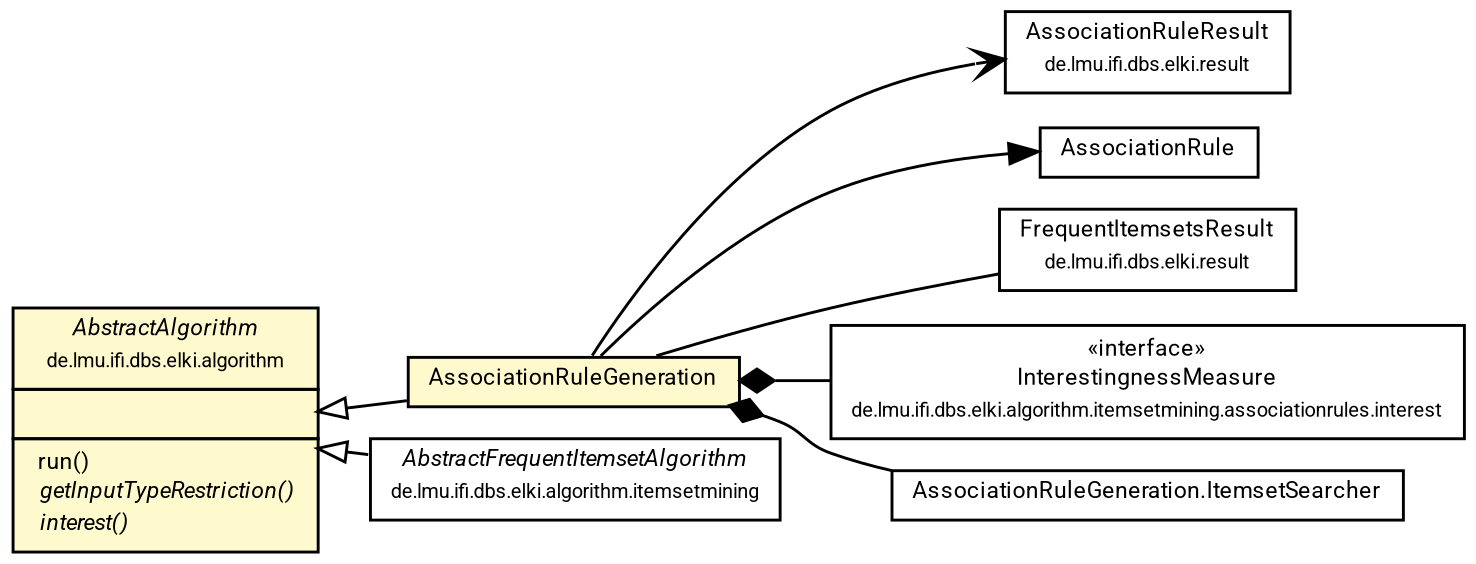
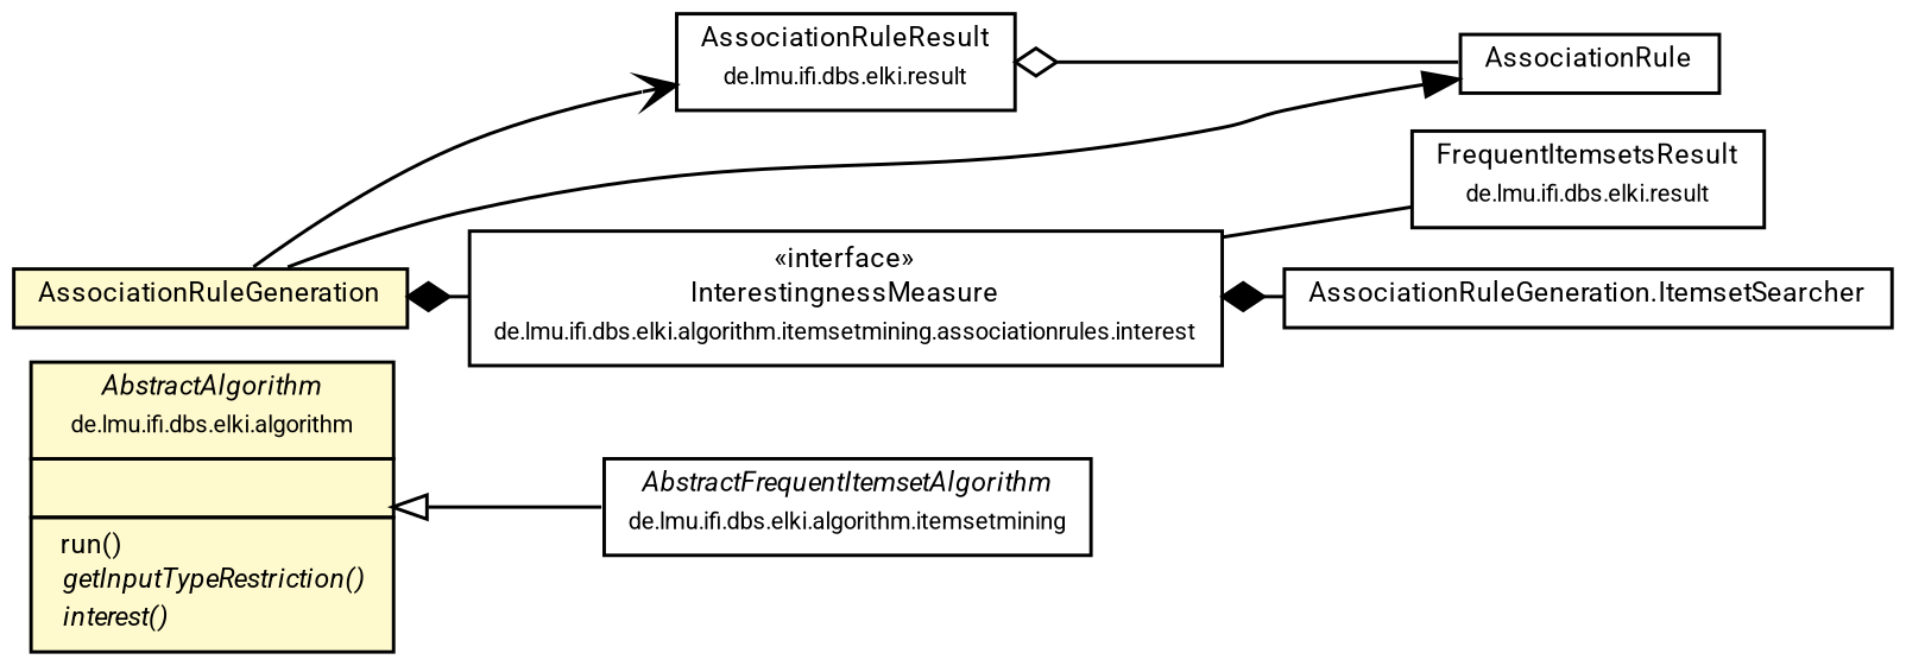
  digraph {
    fontname=Roboto
    nodesep=0.15
    rankdir=LR
    ranksep=0.25
    node [fontcolor=black fontname=Roboto fontsize=8 margin=0 shape=plaintext]
    edge [color=black dir=back fontname=Roboto fontsize=7 labelfontname=Roboto labelfontsize=7 weight=10 arrowhead=none]
    n1 [height=0 label=<<table title="de.lmu.ifi.dbs.elki.algorithm.AbstractAlgorithm" border="0" cellborder="1" cellspacing="0" cellpadding="2" bgcolor="LemonChiffon" href="../../AbstractAlgorithm.html" target="_parent"> 		<tr><td><table border="0" cellspacing="0" cellpadding="1"> 		<tr><td align="center" balign="center"> <font face="Roboto"><i>AbstractAlgorithm</i></font> </td></tr> 		<tr><td align="center" balign="center"> <font face="Roboto" point-size="7.0">de.lmu.ifi.dbs.elki.algorithm</font> </td></tr> 		</table></td></tr> 		<tr><td><table border="0" cellspacing="0" cellpadding="1"> 		<tr><td align="left" balign="left">  </td></tr> 		</table></td></tr> 		<tr><td><table border="0" cellspacing="0" cellpadding="1"> 		<tr><td align="left" balign="left">  run() </td></tr> 		<tr><td align="left" balign="left"> <i> getInputTypeRestriction()</i> </td></tr> 		<tr><td align="left" balign="left"> <i> interest()</i> </td></tr> 		</table></td></tr> 		</table>> width=0]
    n2 [height=0 label=<<table title="de.lmu.ifi.dbs.elki.algorithm.itemsetmining.associationrules.AssociationRuleGeneration" border="0" cellborder="1" cellspacing="0" cellpadding="2" bgcolor="lemonChiffon" href="AssociationRuleGeneration.html" target="_parent"> 		<tr><td><table border="0" cellspacing="0" cellpadding="1"> 		<tr><td align="center" balign="center"> <font face="Roboto">AssociationRuleGeneration</font> </td></tr> 		</table></td></tr> 		</table>> width=0]
    n3 [height=0 label=<<table title="de.lmu.ifi.dbs.elki.algorithm.itemsetmining.AbstractFrequentItemsetAlgorithm" border="0" cellborder="1" cellspacing="0" cellpadding="2" href="../AbstractFrequentItemsetAlgorithm.html" target="_parent"> 		<tr><td><table border="0" cellspacing="0" cellpadding="1"> 		<tr><td align="center" balign="center"> <font face="Roboto"><i>AbstractFrequentItemsetAlgorithm</i></font> </td></tr> 		<tr><td align="center" balign="center"> <font face="Roboto" point-size="7.0">de.lmu.ifi.dbs.elki.algorithm.itemsetmining</font> </td></tr> 		</table></td></tr> 		</table>> width=0]
    n4 [height=0 label=<<table title="de.lmu.ifi.dbs.elki.result.AssociationRuleResult" border="0" cellborder="1" cellspacing="0" cellpadding="2" href="../../../result/AssociationRuleResult.html" target="_parent"> 		<tr><td><table border="0" cellspacing="0" cellpadding="1"> 		<tr><td align="center" balign="center"> <font face="Roboto">AssociationRuleResult</font> </td></tr> 		<tr><td align="center" balign="center"> <font face="Roboto" point-size="7.0">de.lmu.ifi.dbs.elki.result</font> </td></tr> 		</table></td></tr> 		</table>> width=0]
    n5 [height=0 label=<<table title="de.lmu.ifi.dbs.elki.algorithm.itemsetmining.associationrules.AssociationRule" border="0" cellborder="1" cellspacing="0" cellpadding="2" href="AssociationRule.html" target="_parent"> 		<tr><td><table border="0" cellspacing="0" cellpadding="1"> 		<tr><td align="center" balign="center"> <font face="Roboto">AssociationRule</font> </td></tr> 		</table></td></tr> 		</table>> width=0]
    n6 [height=0 label=<<table title="de.lmu.ifi.dbs.elki.result.FrequentItemsetsResult" border="0" cellborder="1" cellspacing="0" cellpadding="2" href="../../../result/FrequentItemsetsResult.html" target="_parent"> 		<tr><td><table border="0" cellspacing="0" cellpadding="1"> 		<tr><td align="center" balign="center"> <font face="Roboto">FrequentItemsetsResult</font> </td></tr> 		<tr><td align="center" balign="center"> <font face="Roboto" point-size="7.0">de.lmu.ifi.dbs.elki.result</font> </td></tr> 		</table></td></tr> 		</table>> width=0]
    n7 [height=0 label=<<table title="de.lmu.ifi.dbs.elki.algorithm.itemsetmining.associationrules.interest.InterestingnessMeasure" border="0" cellborder="1" cellspacing="0" cellpadding="2" href="interest/InterestingnessMeasure.html" target="_parent"> 		<tr><td><table border="0" cellspacing="0" cellpadding="1"> 		<tr><td align="center" balign="center"> &#171;interface&#187; </td></tr> 		<tr><td align="center" balign="center"> <font face="Roboto">InterestingnessMeasure</font> </td></tr> 		<tr><td align="center" balign="center"> <font face="Roboto" point-size="7.0">de.lmu.ifi.dbs.elki.algorithm.itemsetmining.associationrules.interest</font> </td></tr> 		</table></td></tr> 		</table>> width=0]
    n8 [height=0 label=<<table title="de.lmu.ifi.dbs.elki.algorithm.itemsetmining.associationrules.AssociationRuleGeneration.ItemsetSearcher" border="0" cellborder="1" cellspacing="0" cellpadding="2" href="AssociationRuleGeneration.ItemsetSearcher.html" target="_parent"> 		<tr><td><table border="0" cellspacing="0" cellpadding="1"> 		<tr><td align="center" balign="center"> <font face="Roboto">AssociationRuleGeneration.ItemsetSearcher</font> </td></tr> 		</table></td></tr> 		</table>> width=0]
-   n1 -> n2 [arrowtail=empty arrowhead=""]
    n1 -> n3 [arrowtail=empty arrowhead=""]
    n2 -> n4 [arrowhead=open weight=1 dir=""]
    n2 -> n5 [arrowhead=normal weight=1 dir=""]
-   n2 -> n6 [weight=2 dir=""]
+   n7 -> n6 [weight=2 dir=""]
    n2 -> n7 [arrowtail=diamond weight=6]
-   n2 -> n8 [arrowtail=diamond weight=6]
+   n7 -> n8 [arrowtail=diamond weight=6]
+   n4 -> n5 [arrowtail=ediamond weight=4]
  }
